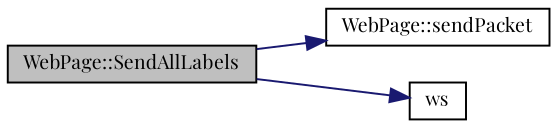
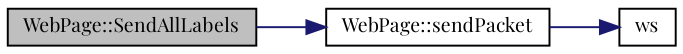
  digraph {
    fontname="Playfair Display"
    rankdir=LR
    node [color=black fillcolor=white fontname="Playfair Display" fontsize=10 shape=record style=filled]
    edge [color=midnightblue fontname="Playfair Display" fontsize=10 labelfontname=Helvetica labelfontsize=10 style=solid]
    n1 [fillcolor=grey75 fontcolor=black height=0.2 label="WebPage::SendAllLabels" width=0.4]
    n2 [height=0.2 label="WebPage::sendPacket" width=0.4]
    n3 [height=0.2 label=ws width=0.4]
    n1 -> n2
-   n1 -> n3
+   n2 -> n3
  }
